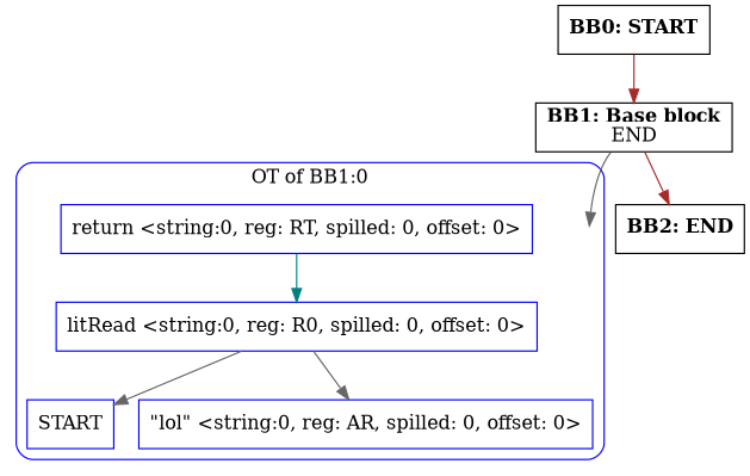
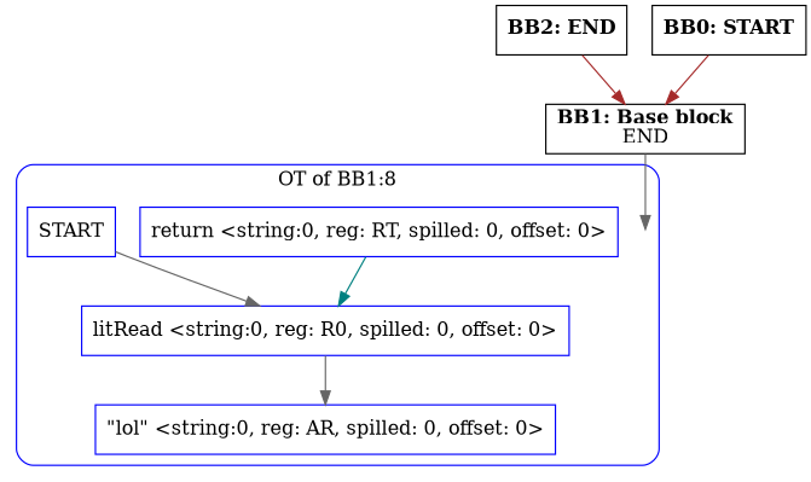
  digraph {
    compound=true
    splines=true
    node [shape=rectangle]
    edge [color=gray40]
    entry0 [shape=point style=invis]
    n2 [color=blue label="return <string:0, reg: RT, spilled: 0, offset: 0>"]
    n3 [color=blue label="litRead <string:0, reg: R0, spilled: 0, offset: 0>"]
    n4 [color=blue label=START]
    n5 [color=blue label="\"lol\" <string:0, reg: AR, spilled: 0, offset: 0>"]
    n6 [label=<<B>BB2: END</B><BR ALIGN="CENTER"/>>]
    n7 [label=<<B>BB1: Base block</B><BR ALIGN="CENTER"/>END<BR ALIGN="CENTER"/>>]
    n8 [label=<<B>BB0: START</B><BR ALIGN="CENTER"/>>]
    subgraph cluster_1 {
      color=blue
-     label="OT of BB1:0"
+     label="OT of BB1:8"
      style=rounded
      entry0
      n2
      n3
      n4
      n5
    }
    n2 -> n3 [color=teal]
-   n3 -> n4
+   n4 -> n3
    n3 -> n5
    n7 -> entry0
-   n7 -> n6 [color=brown]
+   n6 -> n7 [color=brown]
    n8 -> n7 [color=brown]
  }
